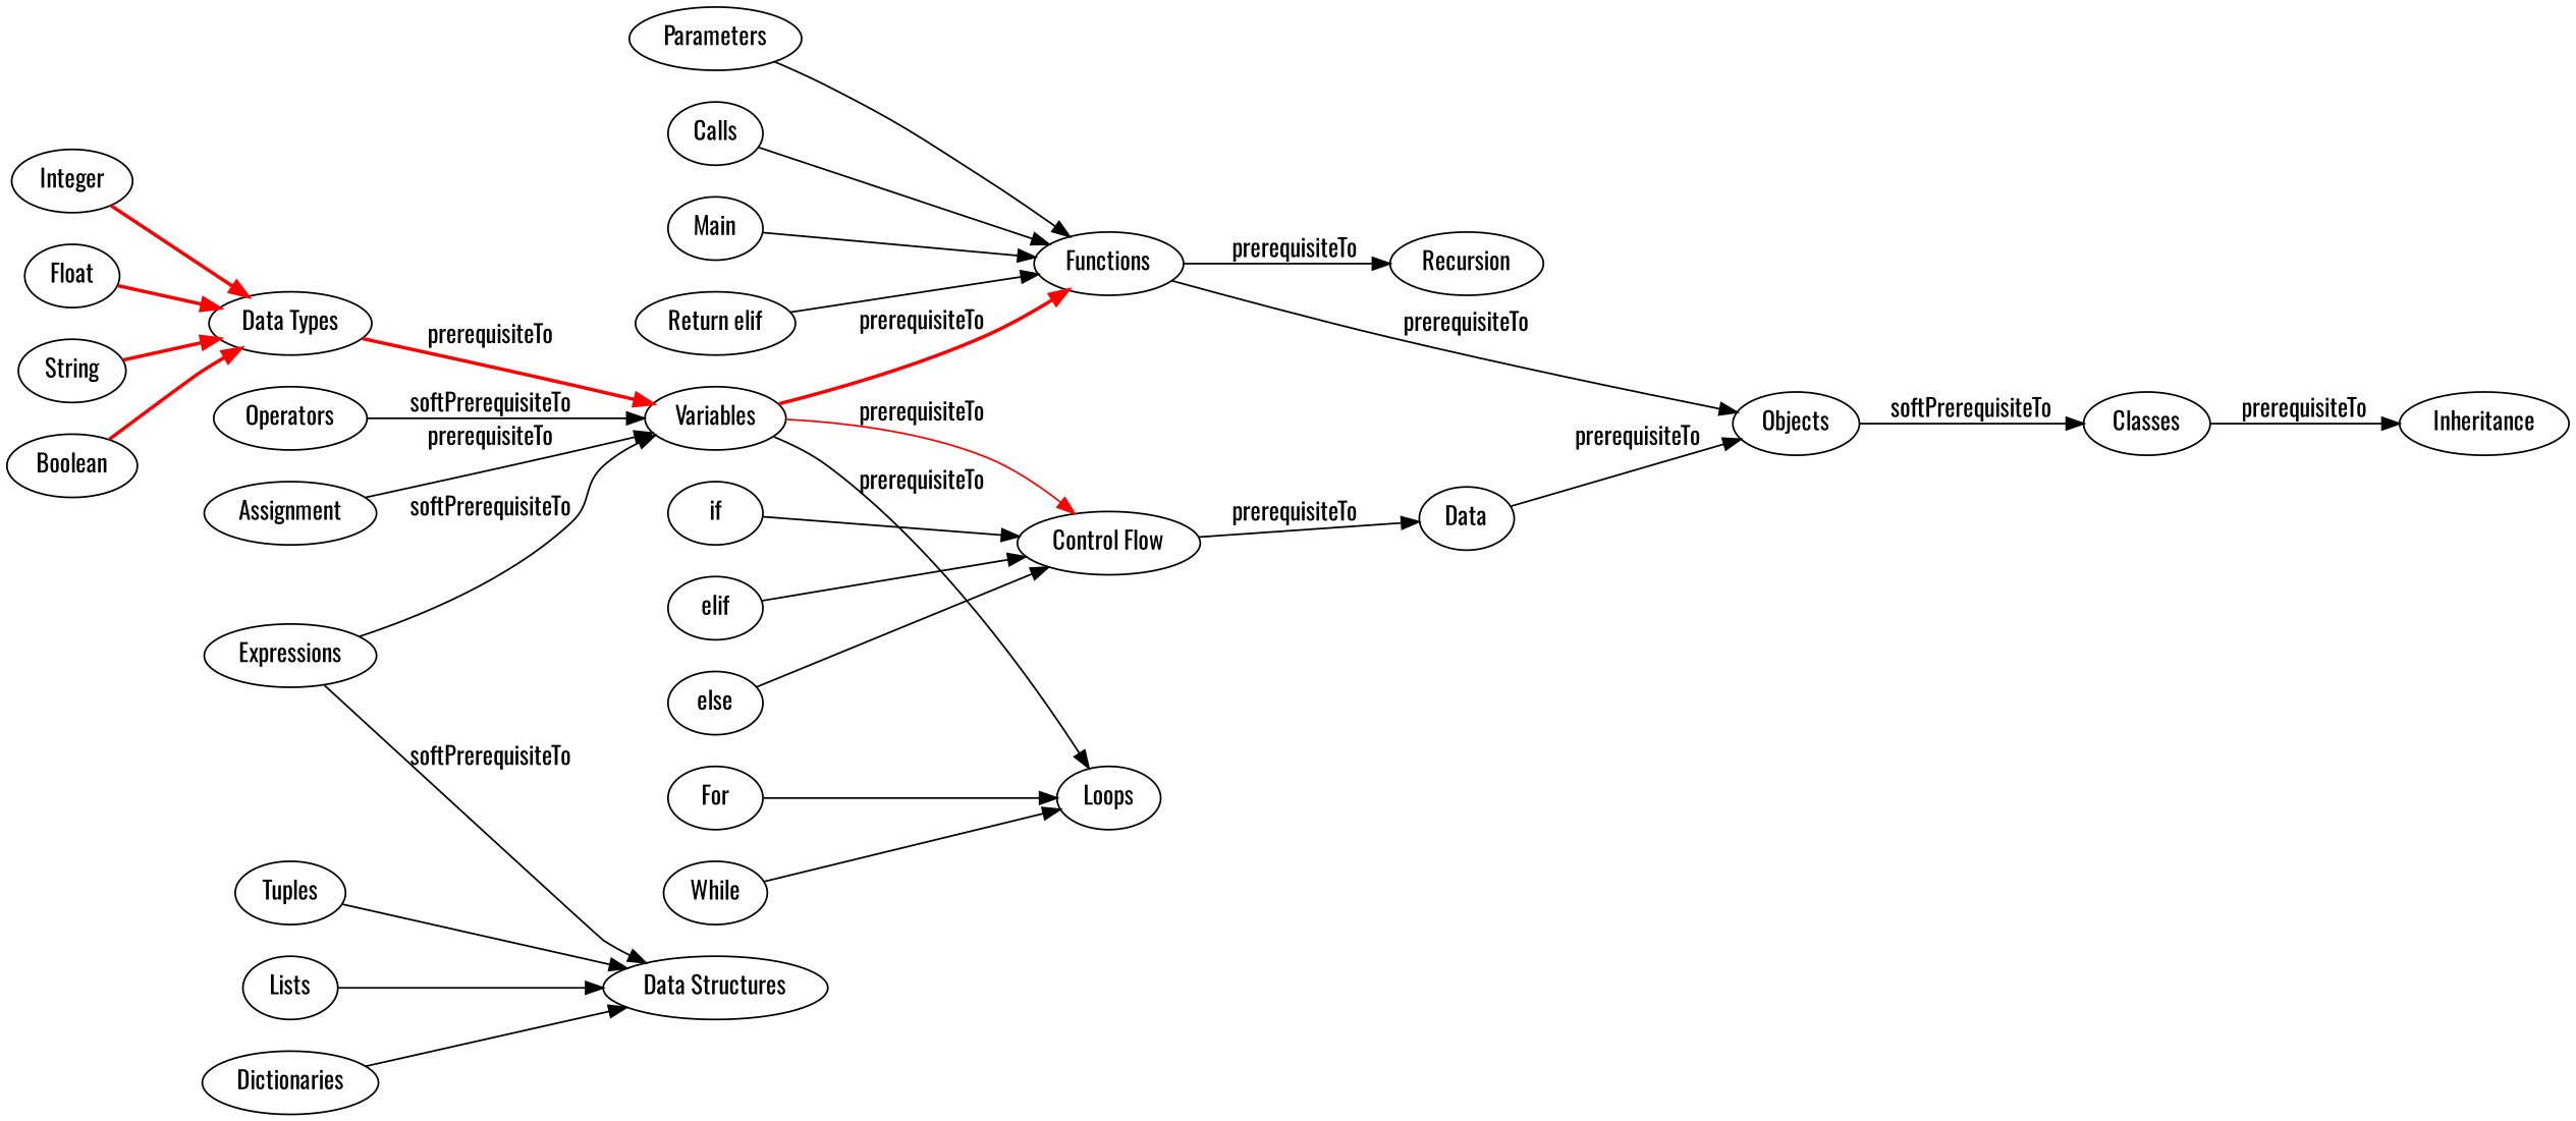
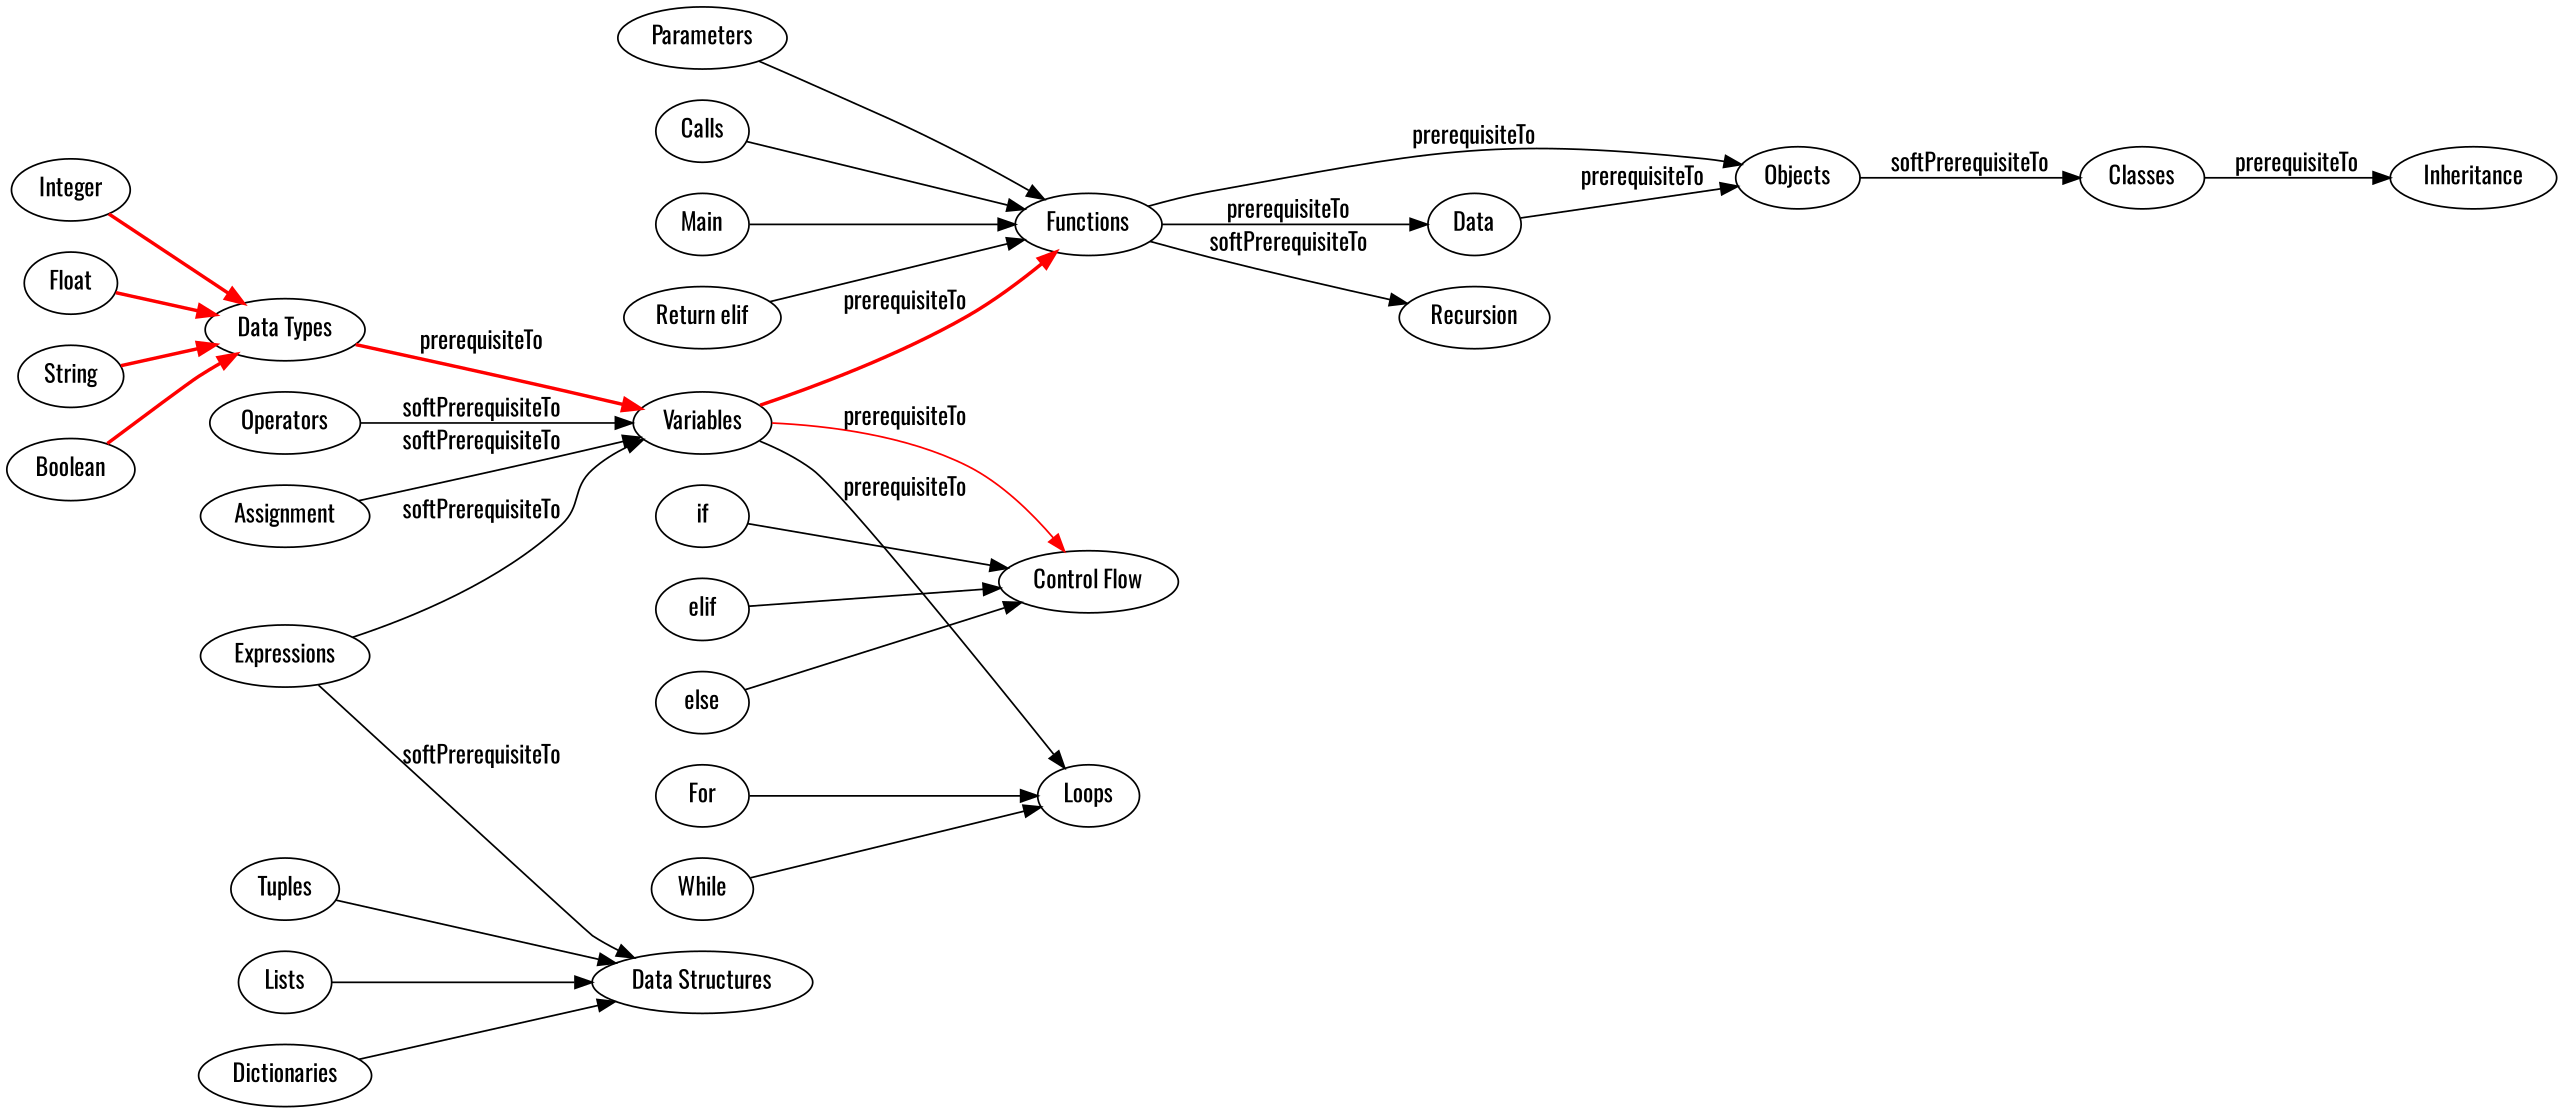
  digraph {
    fontname=Oswald
    rankdir=LR
    node [fontname=Oswald]
    edge [fontname=Oswald]
    Integer
    "Data Types"
    Variables
    Functions
    "Control Flow"
    Loops
    Float
    String
    Boolean
    Objects
    Recursion
    n12 [label=Data]
    Operators
    Expressions
    "Data Structures"
    Assignment
    Classes
    Inheritance
    n19 [label="Return elif"]
    Parameters
    Calls
    Main
    While
    For
    if
    elif
    else
    Lists
    Dictionaries
    Tuples
    Integer -> "Data Types" [color=red penwidth=2.0]
    "Data Types" -> Variables [color=red label=prerequisiteTo penwidth=2.0]
    Variables -> Functions [color=red label=prerequisiteTo penwidth=2.0]
    Variables -> "Control Flow" [color=red label=prerequisiteTo]
    Variables -> Loops [label=prerequisiteTo]
    Functions -> Objects [label=prerequisiteTo]
-   Functions -> Recursion [label=prerequisiteTo]
-   "Control Flow" -> n12 [label=prerequisiteTo]
+   Functions -> Recursion [label=softPrerequisiteTo]
+   Functions -> n12 [label=prerequisiteTo]
    Float -> "Data Types" [color=red penwidth=2.0]
    String -> "Data Types" [color=red penwidth=2.0]
    Boolean -> "Data Types" [color=red penwidth=2.0]
    Objects -> Classes [label=softPrerequisiteTo]
    n12 -> Objects [label=prerequisiteTo]
    Operators -> Variables [label=softPrerequisiteTo]
    Expressions -> Variables [label=softPrerequisiteTo]
    Expressions -> "Data Structures" [label=softPrerequisiteTo]
-   Assignment -> Variables [label=prerequisiteTo]
+   Assignment -> Variables [label=softPrerequisiteTo]
    Classes -> Inheritance [label=prerequisiteTo]
    n19 -> Functions
    Parameters -> Functions
    Calls -> Functions
    Main -> Functions
    While -> Loops
    For -> Loops
    if -> "Control Flow"
    elif -> "Control Flow"
    else -> "Control Flow"
    Lists -> "Data Structures"
    Dictionaries -> "Data Structures"
    Tuples -> "Data Structures"
  }
